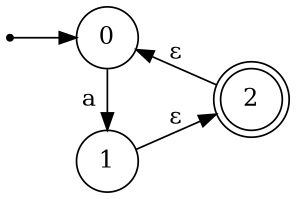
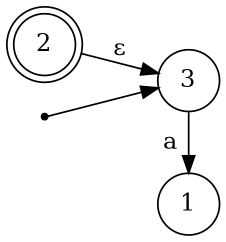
  digraph {
    rankdir=LR
    node [shape=circle]
-   0
+   0 [label=3]
    1
    2 [peripheries=2]
    s [shape=point]
    subgraph sub_1 {
      rank=same
      0
      1
    }
    0 -> 1 [label=a]
-   1 -> 2 [label="ε"]
    2 -> 0 [label="ε"]
    s -> 0
  }
